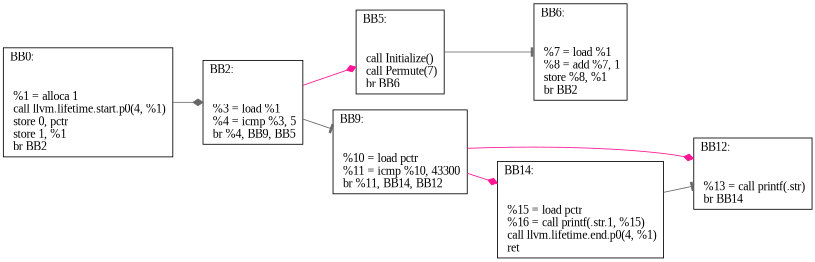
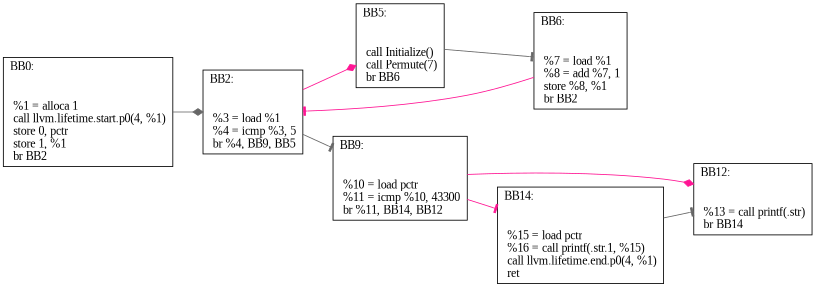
  digraph {
    fontname="Liberation Serif"
    rankdir=LR
    node [fontname="Liberation Serif" shape=record]
    edge [arrowhead=diamond color=gray40 fontname="Liberation Serif"]
    n1 [label="{BB0:\l\l\n	 %1 = alloca  1\l	 call llvm.lifetime.start.p0(4, %1)\l	 store  0,  pctr\l	 store  1,  %1\l	 br BB2\l	}"]
    n2 [label="{BB2:\l\l\n	 %3 = load  %1\l	 %4 = icmp  %3,  5\l	 br %4, BB9, BB5\l	}"]
    n3 [label="{BB5:\l\l\n	 call Initialize()\l	 call Permute(7)\l	 br BB6\l	}"]
    n4 [label="{BB9:\l\l\n	 %10 = load  pctr\l	 %11 = icmp  %10,  43300\l	 br %11, BB14, BB12\l	}"]
    n5 [label="{BB6:\l\l\n	 %7 = load  %1\l	 %8 = add  %7,  1\l	 store  %8,  %1\l	 br BB2\l	}"]
    n6 [label="{BB12:\l\l\n	 %13 = call printf(.str)\l	 br BB14\l	}"]
    n7 [label="{BB14:\l\l\n	 %15 = load  pctr\l	 %16 = call printf(.str.1, %15)\l	 call llvm.lifetime.end.p0(4, %1)\l	 ret \l	}"]
    n1 -> n2
    n2 -> n3 [color=deeppink]
    n2 -> n4 [arrowhead=tee]
    n3 -> n5 [arrowhead=tee]
    n4 -> n6 [color=deeppink]
-   n4 -> n7 [color=deeppink]
+   n4 -> n7 [arrowhead=tee color=deeppink]
+   n5 -> n2 [arrowhead=tee color=deeppink]
    n7 -> n6 [arrowhead=tee]
  }
